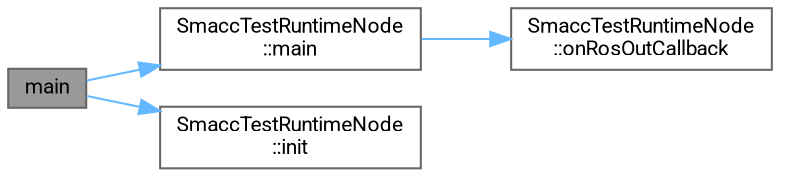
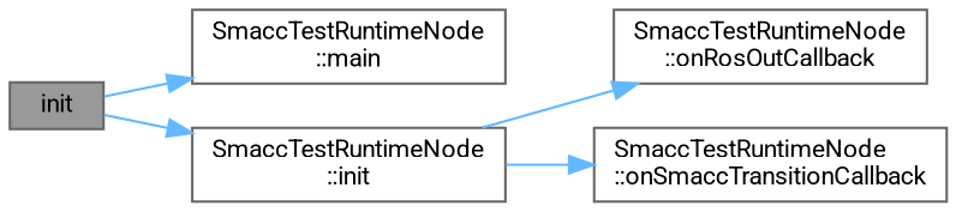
  digraph {
    fontname=Roboto
    rankdir=LR
    node [color=grey40 fillcolor=white fontname=Roboto fontsize=10 shape=box style=filled]
    edge [color=steelblue1 fontname=Roboto fontsize=10 labelfontname=Helvetica labelfontsize=10 style=solid]
-   n1 [color=gray40 fillcolor=grey60 fontcolor=black height=0.2 label=main width=0.4]
+   n1 [color=gray40 fillcolor=grey60 fontcolor=black height=0.2 label=init width=0.4]
    n2 [height=0.2 label="SmaccTestRuntimeNode\l::init" width=0.4]
    n3 [height=0.2 label="SmaccTestRuntimeNode\l::main" width=0.4]
    n4 [height=0.2 label="SmaccTestRuntimeNode\l::onRosOutCallback" width=0.4]
+   n5 [height=0.2 label="SmaccTestRuntimeNode\l::onSmaccTransitionCallback" width=0.4]
    n1 -> n2
    n1 -> n3
-   n3 -> n4
+   n2 -> n4
+   n2 -> n5
  }
